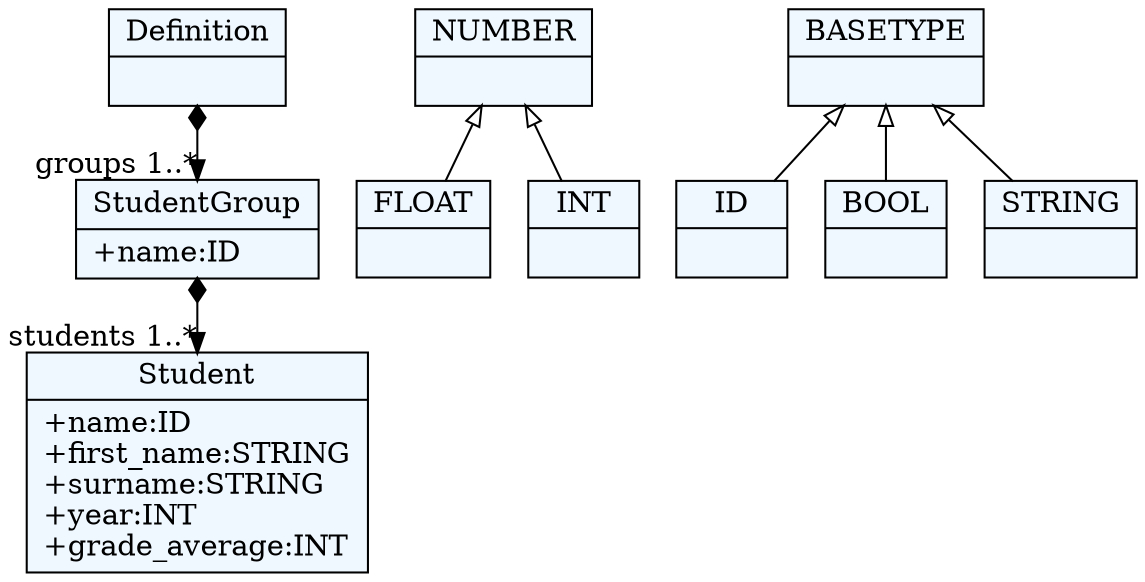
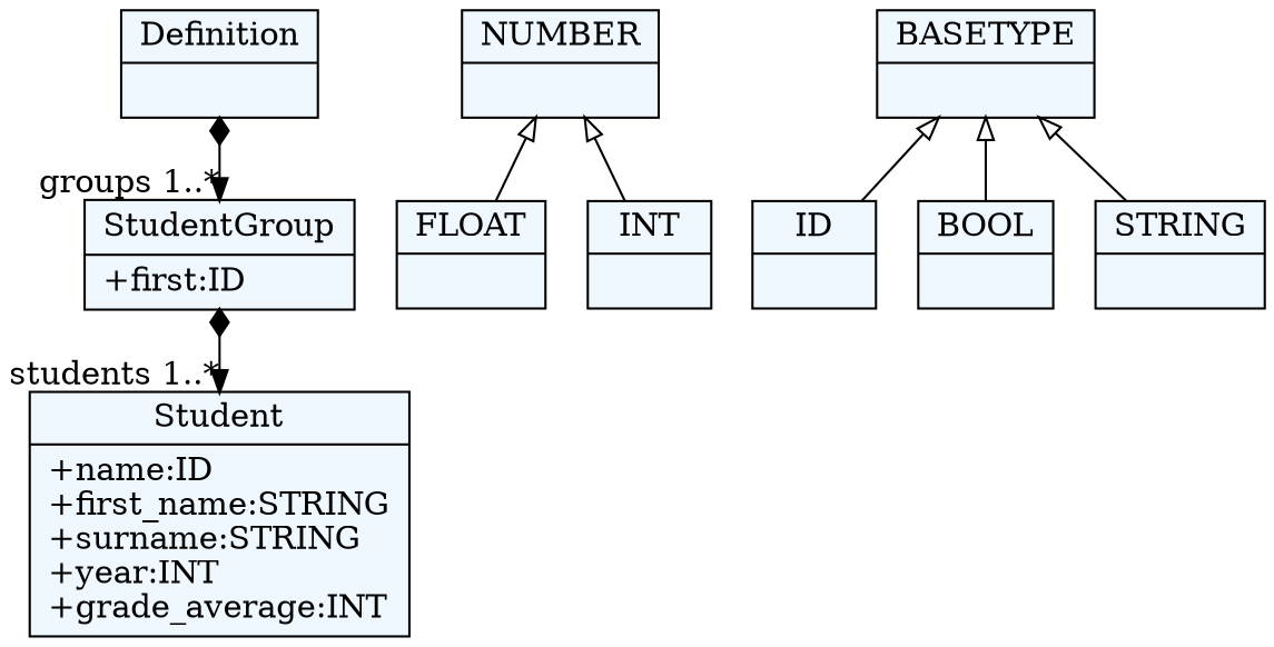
  digraph {
    fontname="Bitstream Vera Sans"
    fontsize=8
    node [fillcolor=aliceblue shape=record style=filled]
    edge [arrowtail=empty dir=back]
    n1 [label="{Definition|}"]
-   n2 [label="{StudentGroup|+name:ID\l}"]
+   n2 [label="{StudentGroup|+first:ID\l}"]
    n3 [label="{Student|+name:ID\l+first_name:STRING\l+surname:STRING\l+year:INT\l+grade_average:INT\l}"]
    n4 [label="{NUMBER|}"]
    n5 [label="{FLOAT|}"]
    n6 [label="{INT|}"]
    n7 [label="{ID|}"]
    n8 [label="{BASETYPE|}"]
    n9 [label="{BOOL|}"]
    n10 [label="{STRING|}"]
    n1 -> n2 [arrowtail=diamond dir=both headlabel="groups 1..*"]
    n2 -> n3 [arrowtail=diamond dir=both headlabel="students 1..*"]
    n4 -> n5
    n4 -> n6
    n8 -> n7
    n8 -> n9
    n8 -> n10
  }
